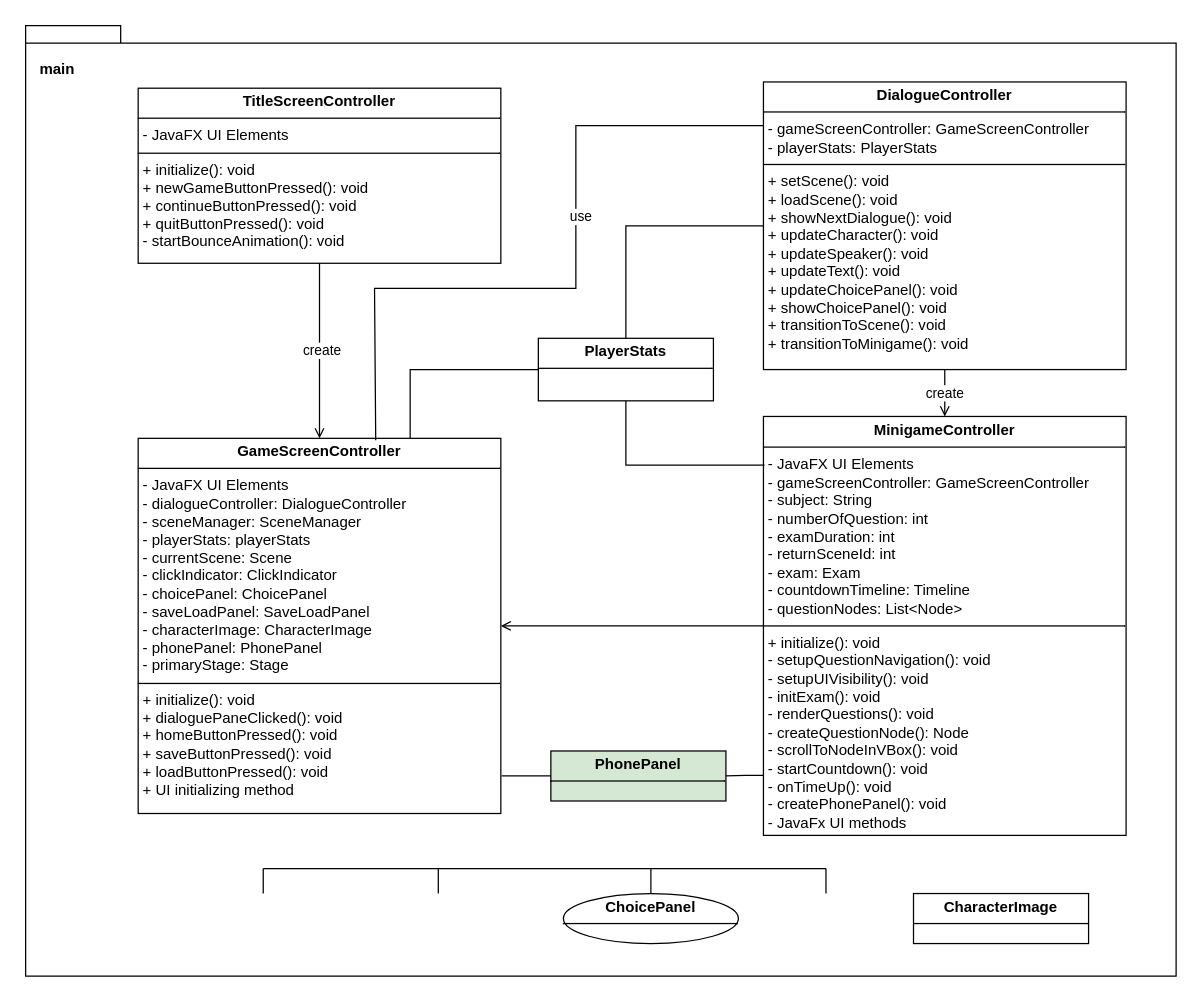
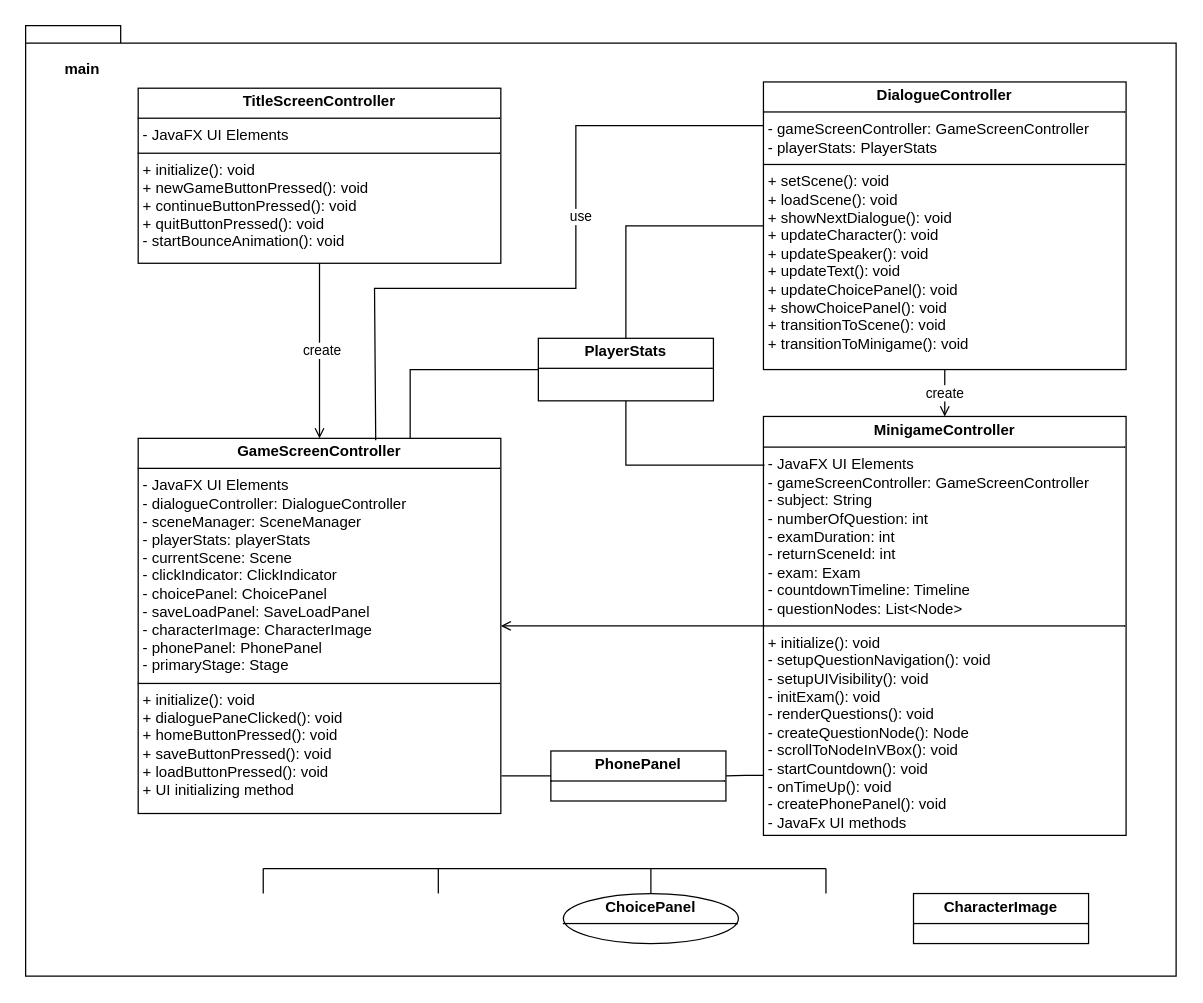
  <mxCell id="0" />
  <mxCell id="1" parent="0" />
  <mxCell id="2" value="" style="shape=folder;fontStyle=1;spacingTop=10;tabWidth=40;tabHeight=14;tabPosition=left;html=1;whiteSpace=wrap;" vertex="1" parent="1"><mxGeometry x="20" y="20" width="920" height="760" as="geometry" /></mxCell>
  <mxCell id="3" value="&lt;p style=&quot;margin:0px;margin-top:4px;text-align:center;&quot;&gt;&lt;b&gt;TitleScreenController&lt;/b&gt;&lt;/p&gt;&lt;hr size=&quot;1&quot; style=&quot;border-style:solid;&quot;&gt;&lt;p style=&quot;margin:0px;margin-left:4px;&quot;&gt;- JavaFX UI Elements&lt;/p&gt;&lt;hr size=&quot;1&quot; style=&quot;border-style:solid;&quot;&gt;&lt;p style=&quot;margin:0px;margin-left:4px;&quot;&gt;+ initialize(): void&lt;/p&gt;&lt;p style=&quot;margin:0px;margin-left:4px;&quot;&gt;+ newGameButtonPressed(): void&lt;/p&gt;&lt;p style=&quot;margin:0px;margin-left:4px;&quot;&gt;+ continueButtonPressed(): void&lt;/p&gt;&lt;p style=&quot;margin:0px;margin-left:4px;&quot;&gt;+ quitButtonPressed(): void&lt;/p&gt;&lt;p style=&quot;margin:0px;margin-left:4px;&quot;&gt;- startBounceAnimation(): void&lt;/p&gt;" style="verticalAlign=top;align=left;overflow=fill;html=1;whiteSpace=wrap;" vertex="1" parent="1"><mxGeometry x="110" y="70" width="290" height="140" as="geometry" /></mxCell>
  <mxCell id="4" value="&lt;p style=&quot;margin:0px;margin-top:4px;text-align:center;&quot;&gt;&lt;b&gt;GameScreenController&lt;/b&gt;&lt;/p&gt;&lt;hr size=&quot;1&quot; style=&quot;border-style:solid;&quot;&gt;&lt;p style=&quot;margin:0px;margin-left:4px;&quot;&gt;- JavaFX UI Elements&lt;/p&gt;&lt;p style=&quot;margin:0px;margin-left:4px;&quot;&gt;- dialogueController: DialogueController&lt;/p&gt;&lt;p style=&quot;margin:0px;margin-left:4px;&quot;&gt;- sceneManager: SceneManager&lt;/p&gt;&lt;p style=&quot;margin:0px;margin-left:4px;&quot;&gt;- playerStats: playerStats&lt;/p&gt;&lt;p style=&quot;margin:0px;margin-left:4px;&quot;&gt;- currentScene: Scene&lt;/p&gt;&lt;p style=&quot;margin:0px;margin-left:4px;&quot;&gt;- clickIndicator: ClickIndicator&lt;/p&gt;&lt;p style=&quot;margin:0px;margin-left:4px;&quot;&gt;- choicePanel: ChoicePanel&lt;/p&gt;&lt;p style=&quot;margin:0px;margin-left:4px;&quot;&gt;- saveLoadPanel: SaveLoadPanel&lt;/p&gt;&lt;p style=&quot;margin:0px;margin-left:4px;&quot;&gt;- characterImage: CharacterImage&lt;/p&gt;&lt;p style=&quot;margin:0px;margin-left:4px;&quot;&gt;- phonePanel: PhonePanel&lt;/p&gt;&lt;p style=&quot;margin:0px;margin-left:4px;&quot;&gt;- primaryStage: Stage&lt;/p&gt;&lt;hr size=&quot;1&quot; style=&quot;border-style:solid;&quot;&gt;&lt;p style=&quot;margin:0px;margin-left:4px;&quot;&gt;+ initialize(): void&lt;/p&gt;&lt;p style=&quot;margin:0px;margin-left:4px;&quot;&gt;+&amp;nbsp;dialoguePaneClicked(): void&lt;/p&gt;&lt;p style=&quot;margin:0px;margin-left:4px;&quot;&gt;+ homeButtonPressed(): void&lt;/p&gt;&lt;p style=&quot;margin:0px;margin-left:4px;&quot;&gt;+ saveButtonPressed(): void&lt;/p&gt;&lt;p style=&quot;margin:0px;margin-left:4px;&quot;&gt;+ loadButtonPressed(): void&lt;/p&gt;&lt;p style=&quot;margin:0px;margin-left:4px;&quot;&gt;+ UI initializing method&lt;/p&gt;" style="verticalAlign=top;align=left;overflow=fill;html=1;whiteSpace=wrap;" vertex="1" parent="1"><mxGeometry x="110" y="350" width="290" height="300" as="geometry" /></mxCell>
  <mxCell id="5" value="&lt;p style=&quot;margin:0px;margin-top:4px;text-align:center;&quot;&gt;&lt;b&gt;DialogueController&lt;/b&gt;&lt;/p&gt;&lt;hr size=&quot;1&quot; style=&quot;border-style:solid;&quot;&gt;&lt;p style=&quot;margin:0px;margin-left:4px;&quot;&gt;- gameScreenController: GameScreenController&lt;/p&gt;&lt;p style=&quot;margin:0px;margin-left:4px;&quot;&gt;- playerStats: PlayerStats&lt;/p&gt;&lt;hr size=&quot;1&quot; style=&quot;border-style:solid;&quot;&gt;&lt;p style=&quot;margin:0px;margin-left:4px;&quot;&gt;&lt;span style=&quot;background-color: transparent;&quot;&gt;+&amp;nbsp;&lt;/span&gt;&lt;span style=&quot;background-color: transparent;&quot;&gt;setScene(): void&lt;/span&gt;&lt;/p&gt;&lt;p style=&quot;margin:0px;margin-left:4px;&quot;&gt;+&amp;nbsp;&lt;span style=&quot;background-color: transparent;&quot;&gt;loadScene(): void&lt;/span&gt;&lt;/p&gt;&lt;p style=&quot;margin:0px;margin-left:4px;&quot;&gt;+&amp;nbsp;&lt;span style=&quot;background-color: transparent;&quot;&gt;showNextDialogue(): void&lt;/span&gt;&lt;/p&gt;&lt;p style=&quot;margin:0px;margin-left:4px;&quot;&gt;+ u&lt;span style=&quot;background-color: transparent;&quot;&gt;pdateCharacter(): void&lt;/span&gt;&lt;/p&gt;&lt;p style=&quot;margin:0px;margin-left:4px;&quot;&gt;+&amp;nbsp;&lt;span style=&quot;background-color: transparent;&quot;&gt;updateSpeaker(): void&lt;/span&gt;&lt;/p&gt;&lt;p style=&quot;margin:0px;margin-left:4px;&quot;&gt;+&amp;nbsp;&lt;span style=&quot;background-color: transparent;&quot;&gt;updateText(): void&lt;/span&gt;&lt;/p&gt;&lt;p style=&quot;margin:0px;margin-left:4px;&quot;&gt;+&amp;nbsp;&lt;span style=&quot;background-color: transparent;&quot;&gt;updateChoicePanel(): void&lt;/span&gt;&lt;/p&gt;&lt;p style=&quot;margin:0px;margin-left:4px;&quot;&gt;+&amp;nbsp;&lt;span style=&quot;background-color: transparent;&quot;&gt;showChoicePanel(): void&lt;/span&gt;&lt;/p&gt;&lt;p style=&quot;margin:0px;margin-left:4px;&quot;&gt;+&amp;nbsp;&lt;span style=&quot;background-color: transparent;&quot;&gt;transitionToScene(): void&lt;/span&gt;&lt;/p&gt;&lt;p style=&quot;margin:0px;margin-left:4px;&quot;&gt;+&amp;nbsp;&lt;span style=&quot;background-color: transparent;&quot;&gt;transitionToMinigame(): void&lt;/span&gt;&lt;br&gt;&lt;/p&gt;" style="verticalAlign=top;align=left;overflow=fill;html=1;whiteSpace=wrap;" vertex="1" parent="1"><mxGeometry x="610" y="65" width="290" height="230" as="geometry" /></mxCell>
  <mxCell id="6" value="&lt;p style=&quot;margin:0px;margin-top:4px;text-align:center;&quot;&gt;&lt;b&gt;MinigameController&lt;/b&gt;&lt;/p&gt;&lt;hr size=&quot;1&quot; style=&quot;border-style:solid;&quot;&gt;&lt;p style=&quot;margin:0px;margin-left:4px;&quot;&gt;- JavaFX UI Elements&lt;/p&gt;&lt;p style=&quot;margin:0px;margin-left:4px;&quot;&gt;- gameScreenController: GameScreenController&lt;br&gt;&lt;/p&gt;&lt;p style=&quot;margin:0px;margin-left:4px;&quot;&gt;- subject: String&lt;/p&gt;&lt;p style=&quot;margin:0px;margin-left:4px;&quot;&gt;- numberOfQuestion: int&lt;/p&gt;&lt;p style=&quot;margin:0px;margin-left:4px;&quot;&gt;- examDuration: int&lt;/p&gt;&lt;p style=&quot;margin:0px;margin-left:4px;&quot;&gt;- returnSceneId: int&lt;/p&gt;&lt;p style=&quot;margin:0px;margin-left:4px;&quot;&gt;- exam: Exam&lt;/p&gt;&lt;p style=&quot;margin:0px;margin-left:4px;&quot;&gt;- countdownTimeline: Timeline&lt;/p&gt;&lt;p style=&quot;margin:0px;margin-left:4px;&quot;&gt;- questionNodes: List&amp;lt;Node&amp;gt;&lt;/p&gt;&lt;hr size=&quot;1&quot; style=&quot;border-style:solid;&quot;&gt;&lt;p style=&quot;margin:0px;margin-left:4px;&quot;&gt;+ initialize(): void&lt;/p&gt;&lt;p style=&quot;margin:0px;margin-left:4px;&quot;&gt;- setupQuestionNavigation(): void&lt;/p&gt;&lt;p style=&quot;margin:0px;margin-left:4px;&quot;&gt;- setupUIVisibility(): void&lt;/p&gt;&lt;p style=&quot;margin:0px;margin-left:4px;&quot;&gt;- initExam(): void&lt;/p&gt;&lt;p style=&quot;margin:0px;margin-left:4px;&quot;&gt;- renderQuestions(): void&amp;nbsp;&lt;/p&gt;&lt;p style=&quot;margin:0px;margin-left:4px;&quot;&gt;- createQuestionNode(): Node&lt;/p&gt;&lt;p style=&quot;margin:0px;margin-left:4px;&quot;&gt;- scrollToNodeInVBox(): void&lt;/p&gt;&lt;p style=&quot;margin:0px;margin-left:4px;&quot;&gt;- startCountdown(): void&lt;/p&gt;&lt;p style=&quot;margin:0px;margin-left:4px;&quot;&gt;- onTimeUp(): void&lt;/p&gt;&lt;p style=&quot;margin:0px;margin-left:4px;&quot;&gt;- createPhonePanel(): void&lt;/p&gt;&lt;p style=&quot;margin:0px;margin-left:4px;&quot;&gt;- JavaFx UI methods&lt;/p&gt;" style="verticalAlign=top;align=left;overflow=fill;html=1;whiteSpace=wrap;" vertex="1" parent="1"><mxGeometry x="610" y="332.5" width="290" height="335" as="geometry" /></mxCell>
- <mxCell id="7" value="&lt;b&gt;main&lt;/b&gt;" style="text;html=1;align=center;verticalAlign=middle;resizable=0;points=[];autosize=1;strokeColor=none;fillColor=none;" vertex="1" parent="1"><mxGeometry x="20" y="40" width="50" height="30" as="geometry" /></mxCell>
+ <mxCell id="7" value="&lt;b&gt;main&lt;/b&gt;" style="text;html=1;align=center;verticalAlign=middle;resizable=0;points=[];autosize=1;strokeColor=none;fillColor=none;" vertex="1" parent="1"><mxGeometry x="40" y="40" width="50" height="30" as="geometry" /></mxCell>
  <mxCell id="8" value="" style="endArrow=none;html=1;edgeStyle=orthogonalEdgeStyle;rounded=0;endFill=0;startFill=0;startArrow=open;" edge="1" parent="1" source="4" target="3"><mxGeometry relative="1" as="geometry"><mxPoint x="280" y="350" as="sourcePoint" /><mxPoint x="440" y="350" as="targetPoint" /></mxGeometry></mxCell>
  <mxCell id="9" value="create" style="edgeLabel;html=1;align=center;verticalAlign=middle;resizable=0;points=[];" vertex="1" connectable="0" parent="8"><mxGeometry x="0.017" y="-1" relative="1" as="geometry"><mxPoint as="offset" /></mxGeometry></mxCell>
  <mxCell id="10" value="&lt;p style=&quot;margin:0px;margin-top:4px;text-align:center;&quot;&gt;&lt;b&gt;PlayerStats&lt;/b&gt;&lt;/p&gt;&lt;hr size=&quot;1&quot; style=&quot;border-style:solid;&quot;&gt;&lt;div style=&quot;height:2px;&quot;&gt;&lt;/div&gt;" style="verticalAlign=top;align=left;overflow=fill;html=1;whiteSpace=wrap;" vertex="1" parent="1"><mxGeometry x="430" y="270" width="140" height="50" as="geometry" /></mxCell>
  <mxCell id="11" value="" style="endArrow=none;html=1;edgeStyle=orthogonalEdgeStyle;rounded=0;startArrow=open;startFill=0;" edge="1" parent="1" source="6" target="5"><mxGeometry relative="1" as="geometry"><mxPoint x="265" y="360" as="sourcePoint" /><mxPoint x="265" y="260" as="targetPoint" /></mxGeometry></mxCell>
  <mxCell id="12" value="create" style="edgeLabel;html=1;align=center;verticalAlign=middle;resizable=0;points=[];" vertex="1" connectable="0" parent="11"><mxGeometry x="-0.013" y="1" relative="1" as="geometry"><mxPoint as="offset" /></mxGeometry></mxCell>
  <mxCell id="13" value="" style="endArrow=open;html=1;edgeStyle=orthogonalEdgeStyle;rounded=0;endFill=0;" edge="1" parent="1" source="6" target="4"><mxGeometry relative="1" as="geometry"><mxPoint x="765" y="343" as="sourcePoint" /><mxPoint x="765" y="305" as="targetPoint" /></mxGeometry></mxCell>
  <mxCell id="14" value="" style="endArrow=none;html=1;edgeStyle=orthogonalEdgeStyle;rounded=0;exitX=0.003;exitY=0.116;exitDx=0;exitDy=0;exitPerimeter=0;" edge="1" parent="1" source="6" target="10"><mxGeometry relative="1" as="geometry"><mxPoint x="620" y="510" as="sourcePoint" /><mxPoint x="410" y="510" as="targetPoint" /></mxGeometry></mxCell>
  <mxCell id="15" value="" style="endArrow=none;html=1;edgeStyle=orthogonalEdgeStyle;rounded=0;entryX=0.5;entryY=0;entryDx=0;entryDy=0;" edge="1" parent="1" source="5" target="10"><mxGeometry relative="1" as="geometry"><mxPoint x="621" y="191" as="sourcePoint" /><mxPoint x="510" y="150" as="targetPoint" /></mxGeometry></mxCell>
  <mxCell id="16" value="" style="endArrow=none;html=1;edgeStyle=orthogonalEdgeStyle;rounded=0;exitX=0;exitY=0.5;exitDx=0;exitDy=0;entryX=0.75;entryY=0;entryDx=0;entryDy=0;" edge="1" parent="1" source="10" target="4"><mxGeometry relative="1" as="geometry"><mxPoint x="435" y="329.54" as="sourcePoint" /><mxPoint x="324" y="288.54" as="targetPoint" /></mxGeometry></mxCell>
  <mxCell id="17" value="" style="endArrow=none;html=1;edgeStyle=orthogonalEdgeStyle;rounded=0;exitX=0.655;exitY=0.005;exitDx=0;exitDy=0;exitPerimeter=0;" edge="1" parent="1" source="4" target="5"><mxGeometry relative="1" as="geometry"><mxPoint x="299" y="330" as="sourcePoint" /><mxPoint x="630" y="100" as="targetPoint" /><Array as="points"><mxPoint x="299" y="352" /><mxPoint x="299" y="230" /><mxPoint x="460" y="230" /><mxPoint x="460" y="100" /></Array></mxGeometry></mxCell>
  <mxCell id="18" value="use" style="edgeLabel;html=1;align=center;verticalAlign=middle;resizable=0;points=[];" vertex="1" connectable="0" parent="17"><mxGeometry x="0.209" y="-3" relative="1" as="geometry"><mxPoint as="offset" /></mxGeometry></mxCell>
  <mxCell id="19" value="&lt;p style=&quot;margin:0px;margin-top:4px;text-align:center;&quot;&gt;&lt;b&gt;CharacterImage&lt;/b&gt;&lt;/p&gt;&lt;hr size=&quot;1&quot; style=&quot;border-style:solid;&quot;&gt;&lt;div style=&quot;height:2px;&quot;&gt;&lt;/div&gt;" style="verticalAlign=top;align=left;overflow=fill;html=1;whiteSpace=wrap;" vertex="1" parent="1"><mxGeometry x="730" y="714" width="140" height="40" as="geometry" /></mxCell>
  <mxCell id="20" value="&lt;p style=&quot;margin:0px;margin-top:4px;text-align:center;&quot;&gt;&lt;b&gt;ChoicePanel&lt;/b&gt;&lt;/p&gt;&lt;hr size=&quot;1&quot; style=&quot;border-style:solid;&quot;&gt;&lt;div style=&quot;height:2px;&quot;&gt;&lt;/div&gt;" style="ellipse;verticalAlign=top;align=left;overflow=fill;html=1;whiteSpace=wrap;" vertex="1" parent="1"><mxGeometry x="450" y="714" width="140" height="40" as="geometry" /></mxCell>
- <mxCell id="21" value="&lt;p style=&quot;margin:0px;margin-top:4px;text-align:center;&quot;&gt;&lt;b&gt;PhonePanel&lt;/b&gt;&lt;/p&gt;&lt;hr size=&quot;1&quot; style=&quot;border-style:solid;&quot;&gt;&lt;div style=&quot;height:2px;&quot;&gt;&lt;/div&gt;" style="verticalAlign=top;align=left;overflow=fill;html=1;whiteSpace=wrap;fillColor=#d5e8d4;" vertex="1" parent="1"><mxGeometry x="440" y="600" width="140" height="40" as="geometry" /></mxCell>
+ <mxCell id="21" value="&lt;p style=&quot;margin:0px;margin-top:4px;text-align:center;&quot;&gt;&lt;b&gt;PhonePanel&lt;/b&gt;&lt;/p&gt;&lt;hr size=&quot;1&quot; style=&quot;border-style:solid;&quot;&gt;&lt;div style=&quot;height:2px;&quot;&gt;&lt;/div&gt;" style="verticalAlign=top;align=left;overflow=fill;html=1;whiteSpace=wrap;" vertex="1" parent="1"><mxGeometry x="440" y="600" width="140" height="40" as="geometry" /></mxCell>
  <mxCell id="22" value="" style="line;strokeWidth=1;fillColor=none;align=left;verticalAlign=middle;spacingTop=-1;spacingLeft=3;spacingRight=3;rotatable=0;labelPosition=right;points=[];portConstraint=eastwest;strokeColor=inherit;" vertex="1" parent="1"><mxGeometry x="210" y="690" width="450" height="8" as="geometry" /></mxCell>
  <mxCell id="23" value="" style="line;strokeWidth=1;fillColor=none;align=left;verticalAlign=middle;spacingTop=-1;spacingLeft=3;spacingRight=3;rotatable=0;labelPosition=right;points=[];portConstraint=eastwest;strokeColor=inherit;direction=south;" vertex="1" parent="1"><mxGeometry x="206" y="694" width="8" height="20" as="geometry" /></mxCell>
  <mxCell id="24" value="" style="line;strokeWidth=1;fillColor=none;align=left;verticalAlign=middle;spacingTop=-1;spacingLeft=3;spacingRight=3;rotatable=0;labelPosition=right;points=[];portConstraint=eastwest;strokeColor=inherit;direction=south;" vertex="1" parent="1"><mxGeometry x="346" y="694" width="8" height="20" as="geometry" /></mxCell>
  <mxCell id="25" value="" style="line;strokeWidth=1;fillColor=none;align=left;verticalAlign=middle;spacingTop=-1;spacingLeft=3;spacingRight=3;rotatable=0;labelPosition=right;points=[];portConstraint=eastwest;strokeColor=inherit;direction=south;" vertex="1" parent="1"><mxGeometry x="516" y="694" width="8" height="20" as="geometry" /></mxCell>
  <mxCell id="26" value="" style="line;strokeWidth=1;fillColor=none;align=left;verticalAlign=middle;spacingTop=-1;spacingLeft=3;spacingRight=3;rotatable=0;labelPosition=right;points=[];portConstraint=eastwest;strokeColor=inherit;direction=south;" vertex="1" parent="1"><mxGeometry x="656" y="694" width="8" height="20" as="geometry" /></mxCell>
  <mxCell id="27" value="" style="endArrow=none;html=1;edgeStyle=orthogonalEdgeStyle;rounded=0;endFill=0;entryX=1.002;entryY=0.9;entryDx=0;entryDy=0;entryPerimeter=0;startFill=0;" edge="1" parent="1" source="21" target="4"><mxGeometry relative="1" as="geometry"><mxPoint x="620" y="510" as="sourcePoint" /><mxPoint x="410" y="510" as="targetPoint" /></mxGeometry></mxCell>
  <mxCell id="28" value="" style="endArrow=none;html=1;edgeStyle=orthogonalEdgeStyle;rounded=0;endFill=0;entryX=1.002;entryY=0.9;entryDx=0;entryDy=0;entryPerimeter=0;startFill=0;exitX=0;exitY=0.857;exitDx=0;exitDy=0;exitPerimeter=0;" edge="1" parent="1" source="6"><mxGeometry relative="1" as="geometry"><mxPoint x="619" y="619.92" as="sourcePoint" /><mxPoint x="580" y="619.92" as="targetPoint" /></mxGeometry></mxCell>
